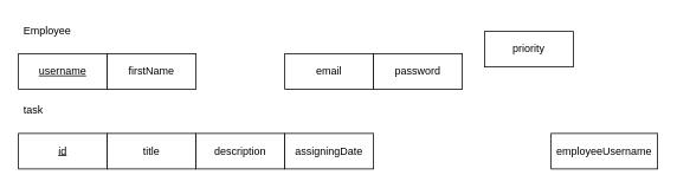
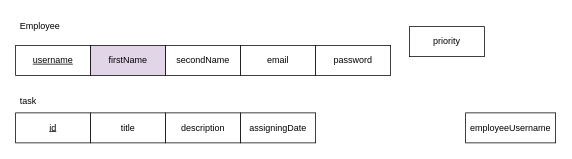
  <mxCell id="0" />
  <mxCell id="1" parent="0" />
  <mxCell id="2" value="&lt;u&gt;username&lt;/u&gt;" style="whiteSpace=wrap;html=1;align=center;" parent="1" vertex="1"><mxGeometry x="20" y="60" width="100" height="40" as="geometry" /></mxCell>
- <mxCell id="3" value="firstName" style="whiteSpace=wrap;html=1;align=center;" parent="1" vertex="1"><mxGeometry x="120" y="60" width="100" height="40" as="geometry" /></mxCell>
+ <mxCell id="3" value="firstName" style="whiteSpace=wrap;html=1;align=center;fillColor=#e1d5e7;" parent="1" vertex="1"><mxGeometry x="120" y="60" width="100" height="40" as="geometry" /></mxCell>
+ <mxCell id="4" value="secondName" style="whiteSpace=wrap;html=1;align=center;" parent="1" vertex="1"><mxGeometry x="220" y="60" width="100" height="40" as="geometry" /></mxCell>
  <mxCell id="5" value="email" style="whiteSpace=wrap;html=1;align=center;" parent="1" vertex="1"><mxGeometry x="320" y="60" width="100" height="40" as="geometry" /></mxCell>
  <mxCell id="6" value="password" style="whiteSpace=wrap;html=1;align=center;" parent="1" vertex="1"><mxGeometry x="420" y="60" width="100" height="40" as="geometry" /></mxCell>
  <mxCell id="7" value="priority" style="whiteSpace=wrap;html=1;align=center;" parent="1" vertex="1"><mxGeometry x="545" y="35" width="100" height="40" as="geometry" /></mxCell>
  <mxCell id="8" value="&lt;u&gt;id&lt;/u&gt;" style="whiteSpace=wrap;html=1;align=center;" parent="1" vertex="1"><mxGeometry x="20" y="150" width="100" height="40" as="geometry" /></mxCell>
  <mxCell id="9" value="title" style="whiteSpace=wrap;html=1;align=center;" parent="1" vertex="1"><mxGeometry x="120" y="150" width="100" height="40" as="geometry" /></mxCell>
  <mxCell id="10" value="description" style="whiteSpace=wrap;html=1;align=center;" parent="1" vertex="1"><mxGeometry x="220" y="150" width="100" height="40" as="geometry" /></mxCell>
  <mxCell id="11" value="assigningDate" style="whiteSpace=wrap;html=1;align=center;" parent="1" vertex="1"><mxGeometry x="320" y="150" width="100" height="40" as="geometry" /></mxCell>
  <mxCell id="12" value="employeeUsername" style="whiteSpace=wrap;html=1;align=center;" parent="1" vertex="1"><mxGeometry x="620" y="150" width="120" height="40" as="geometry" /></mxCell>
  <mxCell id="13" value="Employee" style="text;strokeColor=none;fillColor=none;spacingLeft=4;spacingRight=4;overflow=hidden;rotatable=0;points=[[0,0.5],[1,0.5]];portConstraint=eastwest;fontSize=12;" parent="1" vertex="1"><mxGeometry x="20" y="20" width="70" height="30" as="geometry" /></mxCell>
- <mxCell id="14" value="task" style="text;strokeColor=none;fillColor=none;spacingLeft=4;spacingRight=4;overflow=hidden;rotatable=0;points=[[0,0.5],[1,0.5]];portConstraint=eastwest;fontSize=12;" parent="1" vertex="1"><mxGeometry x="20" y="110" width="40" height="30" as="geometry" /></mxCell>
+ <mxCell id="14" value="task" style="text;strokeColor=none;fillColor=none;spacingLeft=4;spacingRight=4;overflow=hidden;rotatable=0;points=[[0,0.5],[1,0.5]];portConstraint=eastwest;fontSize=12;" parent="1" vertex="1"><mxGeometry x="20" y="120" width="40" height="30" as="geometry" /></mxCell>
